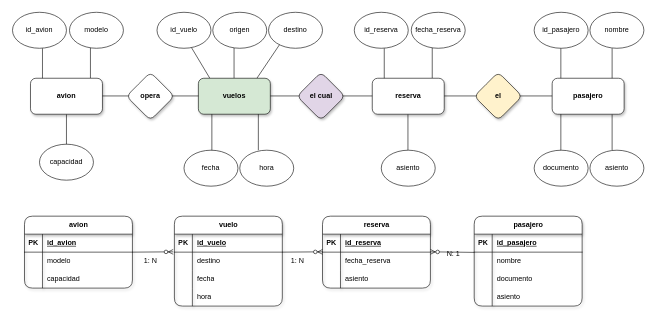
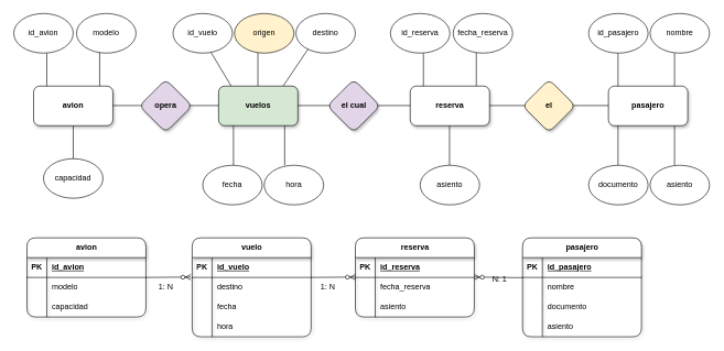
  <mxCell id="0" />
  <mxCell id="1" parent="0" />
  <mxCell id="2" value="" style="endArrow=none;html=1;rounded=0;" edge="1" parent="1"><mxGeometry width="50" height="50" relative="1" as="geometry"><mxPoint x="1020" y="250" as="sourcePoint" /><mxPoint x="1020" y="190" as="targetPoint" /></mxGeometry></mxCell>
  <mxCell id="3" value="" style="endArrow=none;html=1;rounded=0;" edge="1" parent="1"><mxGeometry width="50" height="50" relative="1" as="geometry"><mxPoint x="1020" y="140" as="sourcePoint" /><mxPoint x="1020" y="80" as="targetPoint" /></mxGeometry></mxCell>
  <mxCell id="4" value="" style="endArrow=none;html=1;rounded=0;" edge="1" parent="1"><mxGeometry width="50" height="50" relative="1" as="geometry"><mxPoint x="934.5" y="140" as="sourcePoint" /><mxPoint x="934.5" y="80" as="targetPoint" /></mxGeometry></mxCell>
  <mxCell id="5" value="" style="endArrow=none;html=1;rounded=0;" edge="1" parent="1"><mxGeometry width="50" height="50" relative="1" as="geometry"><mxPoint x="860" y="159.5" as="sourcePoint" /><mxPoint x="930" y="159.5" as="targetPoint" /></mxGeometry></mxCell>
  <mxCell id="6" value="" style="endArrow=none;html=1;rounded=0;" edge="1" parent="1"><mxGeometry width="50" height="50" relative="1" as="geometry"><mxPoint x="730" y="159.5" as="sourcePoint" /><mxPoint x="800" y="159.5" as="targetPoint" /></mxGeometry></mxCell>
  <mxCell id="7" value="" style="endArrow=none;html=1;rounded=0;" edge="1" parent="1"><mxGeometry width="50" height="50" relative="1" as="geometry"><mxPoint x="679.5" y="250" as="sourcePoint" /><mxPoint x="679.5" y="190" as="targetPoint" /></mxGeometry></mxCell>
  <mxCell id="8" value="" style="endArrow=none;html=1;rounded=0;" edge="1" parent="1"><mxGeometry width="50" height="50" relative="1" as="geometry"><mxPoint x="720" y="130" as="sourcePoint" /><mxPoint x="720" y="70" as="targetPoint" /></mxGeometry></mxCell>
  <mxCell id="9" value="" style="endArrow=none;html=1;rounded=0;" edge="1" parent="1"><mxGeometry width="50" height="50" relative="1" as="geometry"><mxPoint x="640" y="140" as="sourcePoint" /><mxPoint x="640" y="80" as="targetPoint" /></mxGeometry></mxCell>
  <mxCell id="10" value="" style="endArrow=none;html=1;rounded=0;" edge="1" parent="1"><mxGeometry width="50" height="50" relative="1" as="geometry"><mxPoint x="570" y="159.5" as="sourcePoint" /><mxPoint x="640" y="159.5" as="targetPoint" /></mxGeometry></mxCell>
  <mxCell id="11" value="" style="endArrow=none;html=1;rounded=0;" edge="1" parent="1"><mxGeometry width="50" height="50" relative="1" as="geometry"><mxPoint x="444" y="159.5" as="sourcePoint" /><mxPoint x="514" y="159.5" as="targetPoint" /></mxGeometry></mxCell>
  <mxCell id="12" value="" style="endArrow=none;html=1;rounded=0;entryX=0.638;entryY=0.98;entryDx=0;entryDy=0;entryPerimeter=0;" edge="1" parent="1" target="30"><mxGeometry width="50" height="50" relative="1" as="geometry"><mxPoint x="349.09" y="130" as="sourcePoint" /><mxPoint x="330.004" y="79.104" as="targetPoint" /></mxGeometry></mxCell>
  <mxCell id="13" value="" style="endArrow=none;html=1;rounded=0;" edge="1" parent="1"><mxGeometry width="50" height="50" relative="1" as="geometry"><mxPoint x="389.5" y="130" as="sourcePoint" /><mxPoint x="389.5" y="70" as="targetPoint" /></mxGeometry></mxCell>
  <mxCell id="14" value="" style="endArrow=none;html=1;rounded=0;exitX=0.843;exitY=-0.04;exitDx=0;exitDy=0;exitPerimeter=0;" edge="1" parent="1"><mxGeometry width="50" height="50" relative="1" as="geometry"><mxPoint x="427.58" y="130" as="sourcePoint" /><mxPoint x="466.42" y="72.4" as="targetPoint" /></mxGeometry></mxCell>
  <mxCell id="15" value="" style="endArrow=none;html=1;rounded=0;" edge="1" parent="1"><mxGeometry width="50" height="50" relative="1" as="geometry"><mxPoint x="280" y="159.5" as="sourcePoint" /><mxPoint x="350" y="159.5" as="targetPoint" /></mxGeometry></mxCell>
  <mxCell id="16" value="" style="endArrow=none;html=1;rounded=0;" edge="1" parent="1"><mxGeometry width="50" height="50" relative="1" as="geometry"><mxPoint x="155" y="159.5" as="sourcePoint" /><mxPoint x="225" y="159.5" as="targetPoint" /></mxGeometry></mxCell>
  <mxCell id="17" value="" style="endArrow=none;html=1;rounded=0;" edge="1" parent="1"><mxGeometry width="50" height="50" relative="1" as="geometry"><mxPoint x="110" y="250" as="sourcePoint" /><mxPoint x="110" y="190" as="targetPoint" /></mxGeometry></mxCell>
  <mxCell id="18" value="" style="endArrow=none;html=1;rounded=0;" edge="1" parent="1"><mxGeometry width="50" height="50" relative="1" as="geometry"><mxPoint x="70" y="140" as="sourcePoint" /><mxPoint x="70" y="80" as="targetPoint" /></mxGeometry></mxCell>
  <mxCell id="19" value="" style="endArrow=none;html=1;rounded=0;" edge="1" parent="1"><mxGeometry width="50" height="50" relative="1" as="geometry"><mxPoint x="150" y="130" as="sourcePoint" /><mxPoint x="150" y="70" as="targetPoint" /></mxGeometry></mxCell>
  <mxCell id="20" value="&lt;b&gt;avion&lt;/b&gt;" style="rounded=1;whiteSpace=wrap;html=1;shadow=1;" vertex="1" parent="1"><mxGeometry x="50" y="130" width="120" height="60" as="geometry" /></mxCell>
  <mxCell id="21" value="&lt;b&gt;vuelos&lt;/b&gt;" style="rounded=1;whiteSpace=wrap;html=1;shadow=1;fillColor=#d5e8d4;" vertex="1" parent="1"><mxGeometry x="330" y="130" width="120" height="60" as="geometry" /></mxCell>
  <mxCell id="22" value="&lt;b&gt;pasajero&lt;/b&gt;" style="rounded=1;whiteSpace=wrap;html=1;shadow=1;" vertex="1" parent="1"><mxGeometry x="920" y="130" width="120" height="60" as="geometry" /></mxCell>
  <mxCell id="23" value="&lt;b&gt;reserva&lt;/b&gt;" style="rounded=1;whiteSpace=wrap;html=1;shadow=1;" vertex="1" parent="1"><mxGeometry x="620" y="130" width="120" height="60" as="geometry" /></mxCell>
- <mxCell id="24" value="&lt;b&gt;opera&lt;/b&gt;" style="rhombus;whiteSpace=wrap;html=1;shadow=1;rounded=1;" vertex="1" parent="1"><mxGeometry x="210" y="120" width="80" height="80" as="geometry" /></mxCell>
+ <mxCell id="24" value="&lt;b&gt;opera&lt;/b&gt;" style="rhombus;whiteSpace=wrap;html=1;shadow=1;rounded=1;fillColor=#e1d5e7;" vertex="1" parent="1"><mxGeometry x="210" y="120" width="80" height="80" as="geometry" /></mxCell>
  <mxCell id="25" value="&lt;b&gt;el&lt;/b&gt;" style="rhombus;whiteSpace=wrap;html=1;shadow=1;rounded=1;fillColor=#fff2cc;" vertex="1" parent="1"><mxGeometry x="790" y="120" width="80" height="80" as="geometry" /></mxCell>
  <mxCell id="26" value="&lt;b&gt;el cual&lt;/b&gt;" style="rhombus;whiteSpace=wrap;html=1;shadow=1;rounded=1;fillColor=#e1d5e7;" vertex="1" parent="1"><mxGeometry x="494.5" y="120" width="80" height="80" as="geometry" /></mxCell>
  <mxCell id="27" value="id_avion" style="ellipse;whiteSpace=wrap;html=1;" vertex="1" parent="1"><mxGeometry x="20" y="20" width="90" height="60" as="geometry" /></mxCell>
  <mxCell id="28" value="modelo" style="ellipse;whiteSpace=wrap;html=1;" vertex="1" parent="1"><mxGeometry x="115" y="20" width="90" height="60" as="geometry" /></mxCell>
  <mxCell id="29" value="capacidad" style="ellipse;whiteSpace=wrap;html=1;" vertex="1" parent="1"><mxGeometry x="65" y="240" width="90" height="60" as="geometry" /></mxCell>
  <mxCell id="30" value="id_vuelo" style="ellipse;whiteSpace=wrap;html=1;" vertex="1" parent="1"><mxGeometry x="261" y="20" width="90" height="60" as="geometry" /></mxCell>
- <mxCell id="31" value="origen" style="ellipse;whiteSpace=wrap;html=1;" vertex="1" parent="1"><mxGeometry x="354" y="20" width="90" height="60" as="geometry" /></mxCell>
+ <mxCell id="31" value="origen" style="ellipse;whiteSpace=wrap;html=1;fillColor=#fff2cc;" vertex="1" parent="1"><mxGeometry x="354" y="20" width="90" height="60" as="geometry" /></mxCell>
  <mxCell id="32" value="destino" style="ellipse;whiteSpace=wrap;html=1;" vertex="1" parent="1"><mxGeometry x="447" y="20" width="90" height="60" as="geometry" /></mxCell>
  <mxCell id="33" value="fecha" style="ellipse;whiteSpace=wrap;html=1;" vertex="1" parent="1"><mxGeometry x="306" y="250" width="90" height="60" as="geometry" /></mxCell>
  <mxCell id="34" value="hora" style="ellipse;whiteSpace=wrap;html=1;" vertex="1" parent="1"><mxGeometry x="399" y="250" width="90" height="60" as="geometry" /></mxCell>
  <mxCell id="35" value="" style="endArrow=none;html=1;rounded=0;" edge="1" parent="1"><mxGeometry width="50" height="50" relative="1" as="geometry"><mxPoint x="352.5" y="250" as="sourcePoint" /><mxPoint x="352.5" y="190" as="targetPoint" /></mxGeometry></mxCell>
  <mxCell id="36" value="" style="endArrow=none;html=1;rounded=0;" edge="1" parent="1"><mxGeometry width="50" height="50" relative="1" as="geometry"><mxPoint x="430" y="250" as="sourcePoint" /><mxPoint x="430" y="190" as="targetPoint" /></mxGeometry></mxCell>
  <mxCell id="37" value="id_reserva" style="ellipse;whiteSpace=wrap;html=1;" vertex="1" parent="1"><mxGeometry x="590" y="20" width="90" height="60" as="geometry" /></mxCell>
  <mxCell id="38" value="fecha_reserva" style="ellipse;whiteSpace=wrap;html=1;" vertex="1" parent="1"><mxGeometry x="685" y="20" width="90" height="60" as="geometry" /></mxCell>
  <mxCell id="39" value="asiento" style="ellipse;whiteSpace=wrap;html=1;" vertex="1" parent="1"><mxGeometry x="635" y="250" width="90" height="60" as="geometry" /></mxCell>
  <mxCell id="40" value="id_pasajero" style="ellipse;whiteSpace=wrap;html=1;" vertex="1" parent="1"><mxGeometry x="890" y="20" width="90" height="60" as="geometry" /></mxCell>
  <mxCell id="41" value="nombre" style="ellipse;whiteSpace=wrap;html=1;" vertex="1" parent="1"><mxGeometry x="983" y="20" width="90" height="60" as="geometry" /></mxCell>
  <mxCell id="42" value="documento" style="ellipse;whiteSpace=wrap;html=1;" vertex="1" parent="1"><mxGeometry x="890" y="250" width="90" height="60" as="geometry" /></mxCell>
  <mxCell id="43" value="asiento" style="ellipse;whiteSpace=wrap;html=1;" vertex="1" parent="1"><mxGeometry x="983" y="250" width="90" height="60" as="geometry" /></mxCell>
  <mxCell id="44" value="" style="endArrow=none;html=1;rounded=0;" edge="1" parent="1"><mxGeometry width="50" height="50" relative="1" as="geometry"><mxPoint x="934.5" y="250" as="sourcePoint" /><mxPoint x="934.5" y="190" as="targetPoint" /></mxGeometry></mxCell>
  <mxCell id="45" value="avion" style="shape=table;startSize=30;container=1;collapsible=1;childLayout=tableLayout;fixedRows=1;rowLines=0;fontStyle=1;align=center;resizeLast=1;html=1;rounded=1;shadow=1;" vertex="1" parent="1"><mxGeometry x="40" y="360" width="180" height="120" as="geometry" /></mxCell>
  <mxCell id="46" value="" style="shape=tableRow;horizontal=0;startSize=0;swimlaneHead=0;swimlaneBody=0;fillColor=none;collapsible=0;dropTarget=0;points=[[0,0.5],[1,0.5]];portConstraint=eastwest;top=0;left=0;right=0;bottom=1;" vertex="1" parent="45"><mxGeometry y="30" width="180" height="30" as="geometry" /></mxCell>
  <mxCell id="47" value="PK" style="shape=partialRectangle;connectable=0;fillColor=none;top=0;left=0;bottom=0;right=0;fontStyle=1;overflow=hidden;whiteSpace=wrap;html=1;" vertex="1" parent="46"><mxGeometry width="30" height="30" as="geometry"><mxRectangle width="30" height="30" as="alternateBounds" /></mxGeometry></mxCell>
  <mxCell id="48" value="id_avion" style="shape=partialRectangle;connectable=0;fillColor=none;top=0;left=0;bottom=0;right=0;align=left;spacingLeft=6;fontStyle=5;overflow=hidden;whiteSpace=wrap;html=1;" vertex="1" parent="46"><mxGeometry x="30" width="150" height="30" as="geometry"><mxRectangle width="150" height="30" as="alternateBounds" /></mxGeometry></mxCell>
  <mxCell id="49" value="" style="shape=tableRow;horizontal=0;startSize=0;swimlaneHead=0;swimlaneBody=0;fillColor=none;collapsible=0;dropTarget=0;points=[[0,0.5],[1,0.5]];portConstraint=eastwest;top=0;left=0;right=0;bottom=0;" vertex="1" parent="45"><mxGeometry y="60" width="180" height="30" as="geometry" /></mxCell>
  <mxCell id="50" value="" style="shape=partialRectangle;connectable=0;fillColor=none;top=0;left=0;bottom=0;right=0;editable=1;overflow=hidden;whiteSpace=wrap;html=1;" vertex="1" parent="49"><mxGeometry width="30" height="30" as="geometry"><mxRectangle width="30" height="30" as="alternateBounds" /></mxGeometry></mxCell>
  <mxCell id="51" value="modelo" style="shape=partialRectangle;connectable=0;fillColor=none;top=0;left=0;bottom=0;right=0;align=left;spacingLeft=6;overflow=hidden;whiteSpace=wrap;html=1;" vertex="1" parent="49"><mxGeometry x="30" width="150" height="30" as="geometry"><mxRectangle width="150" height="30" as="alternateBounds" /></mxGeometry></mxCell>
  <mxCell id="52" value="" style="shape=tableRow;horizontal=0;startSize=0;swimlaneHead=0;swimlaneBody=0;fillColor=none;collapsible=0;dropTarget=0;points=[[0,0.5],[1,0.5]];portConstraint=eastwest;top=0;left=0;right=0;bottom=0;" vertex="1" parent="45"><mxGeometry y="90" width="180" height="30" as="geometry" /></mxCell>
  <mxCell id="53" value="" style="shape=partialRectangle;connectable=0;fillColor=none;top=0;left=0;bottom=0;right=0;editable=1;overflow=hidden;whiteSpace=wrap;html=1;" vertex="1" parent="52"><mxGeometry width="30" height="30" as="geometry"><mxRectangle width="30" height="30" as="alternateBounds" /></mxGeometry></mxCell>
  <mxCell id="54" value="capacidad" style="shape=partialRectangle;connectable=0;fillColor=none;top=0;left=0;bottom=0;right=0;align=left;spacingLeft=6;overflow=hidden;whiteSpace=wrap;html=1;" vertex="1" parent="52"><mxGeometry x="30" width="150" height="30" as="geometry"><mxRectangle width="150" height="30" as="alternateBounds" /></mxGeometry></mxCell>
  <mxCell id="55" value="vuelo" style="shape=table;startSize=30;container=1;collapsible=1;childLayout=tableLayout;fixedRows=1;rowLines=0;fontStyle=1;align=center;resizeLast=1;html=1;rounded=1;shadow=1;" vertex="1" parent="1"><mxGeometry x="290" y="360" width="180" height="150" as="geometry" /></mxCell>
  <mxCell id="56" value="" style="shape=tableRow;horizontal=0;startSize=0;swimlaneHead=0;swimlaneBody=0;fillColor=none;collapsible=0;dropTarget=0;points=[[0,0.5],[1,0.5]];portConstraint=eastwest;top=0;left=0;right=0;bottom=1;" vertex="1" parent="55"><mxGeometry y="30" width="180" height="30" as="geometry" /></mxCell>
  <mxCell id="57" value="PK" style="shape=partialRectangle;connectable=0;fillColor=none;top=0;left=0;bottom=0;right=0;fontStyle=1;overflow=hidden;whiteSpace=wrap;html=1;" vertex="1" parent="56"><mxGeometry width="30" height="30" as="geometry"><mxRectangle width="30" height="30" as="alternateBounds" /></mxGeometry></mxCell>
  <mxCell id="58" value="id_vuelo" style="shape=partialRectangle;connectable=0;fillColor=none;top=0;left=0;bottom=0;right=0;align=left;spacingLeft=6;fontStyle=5;overflow=hidden;whiteSpace=wrap;html=1;" vertex="1" parent="56"><mxGeometry x="30" width="150" height="30" as="geometry"><mxRectangle width="150" height="30" as="alternateBounds" /></mxGeometry></mxCell>
  <mxCell id="59" value="" style="shape=tableRow;horizontal=0;startSize=0;swimlaneHead=0;swimlaneBody=0;fillColor=none;collapsible=0;dropTarget=0;points=[[0,0.5],[1,0.5]];portConstraint=eastwest;top=0;left=0;right=0;bottom=0;" vertex="1" parent="55"><mxGeometry y="60" width="180" height="30" as="geometry" /></mxCell>
  <mxCell id="60" value="" style="shape=partialRectangle;connectable=0;fillColor=none;top=0;left=0;bottom=0;right=0;editable=1;overflow=hidden;whiteSpace=wrap;html=1;" vertex="1" parent="59"><mxGeometry width="30" height="30" as="geometry"><mxRectangle width="30" height="30" as="alternateBounds" /></mxGeometry></mxCell>
  <mxCell id="61" value="destino" style="shape=partialRectangle;connectable=0;fillColor=none;top=0;left=0;bottom=0;right=0;align=left;spacingLeft=6;overflow=hidden;whiteSpace=wrap;html=1;" vertex="1" parent="59"><mxGeometry x="30" width="150" height="30" as="geometry"><mxRectangle width="150" height="30" as="alternateBounds" /></mxGeometry></mxCell>
  <mxCell id="62" value="" style="shape=tableRow;horizontal=0;startSize=0;swimlaneHead=0;swimlaneBody=0;fillColor=none;collapsible=0;dropTarget=0;points=[[0,0.5],[1,0.5]];portConstraint=eastwest;top=0;left=0;right=0;bottom=0;" vertex="1" parent="55"><mxGeometry y="90" width="180" height="30" as="geometry" /></mxCell>
  <mxCell id="63" value="" style="shape=partialRectangle;connectable=0;fillColor=none;top=0;left=0;bottom=0;right=0;editable=1;overflow=hidden;whiteSpace=wrap;html=1;" vertex="1" parent="62"><mxGeometry width="30" height="30" as="geometry"><mxRectangle width="30" height="30" as="alternateBounds" /></mxGeometry></mxCell>
  <mxCell id="64" value="fecha" style="shape=partialRectangle;connectable=0;fillColor=none;top=0;left=0;bottom=0;right=0;align=left;spacingLeft=6;overflow=hidden;whiteSpace=wrap;html=1;" vertex="1" parent="62"><mxGeometry x="30" width="150" height="30" as="geometry"><mxRectangle width="150" height="30" as="alternateBounds" /></mxGeometry></mxCell>
  <mxCell id="65" value="" style="shape=tableRow;horizontal=0;startSize=0;swimlaneHead=0;swimlaneBody=0;fillColor=none;collapsible=0;dropTarget=0;points=[[0,0.5],[1,0.5]];portConstraint=eastwest;top=0;left=0;right=0;bottom=0;" vertex="1" parent="55"><mxGeometry y="120" width="180" height="30" as="geometry" /></mxCell>
  <mxCell id="66" value="" style="shape=partialRectangle;connectable=0;fillColor=none;top=0;left=0;bottom=0;right=0;editable=1;overflow=hidden;whiteSpace=wrap;html=1;" vertex="1" parent="65"><mxGeometry width="30" height="30" as="geometry"><mxRectangle width="30" height="30" as="alternateBounds" /></mxGeometry></mxCell>
  <mxCell id="67" value="hora" style="shape=partialRectangle;connectable=0;fillColor=none;top=0;left=0;bottom=0;right=0;align=left;spacingLeft=6;overflow=hidden;whiteSpace=wrap;html=1;" vertex="1" parent="65"><mxGeometry x="30" width="150" height="30" as="geometry"><mxRectangle width="150" height="30" as="alternateBounds" /></mxGeometry></mxCell>
  <mxCell id="68" value="reserva" style="shape=table;startSize=30;container=1;collapsible=1;childLayout=tableLayout;fixedRows=1;rowLines=0;fontStyle=1;align=center;resizeLast=1;html=1;rounded=1;shadow=1;" vertex="1" parent="1"><mxGeometry x="537" y="360" width="180" height="120" as="geometry" /></mxCell>
  <mxCell id="69" value="" style="shape=tableRow;horizontal=0;startSize=0;swimlaneHead=0;swimlaneBody=0;fillColor=none;collapsible=0;dropTarget=0;points=[[0,0.5],[1,0.5]];portConstraint=eastwest;top=0;left=0;right=0;bottom=1;" vertex="1" parent="68"><mxGeometry y="30" width="180" height="30" as="geometry" /></mxCell>
  <mxCell id="70" value="PK" style="shape=partialRectangle;connectable=0;fillColor=none;top=0;left=0;bottom=0;right=0;fontStyle=1;overflow=hidden;whiteSpace=wrap;html=1;" vertex="1" parent="69"><mxGeometry width="30" height="30" as="geometry"><mxRectangle width="30" height="30" as="alternateBounds" /></mxGeometry></mxCell>
  <mxCell id="71" value="id_reserva" style="shape=partialRectangle;connectable=0;fillColor=none;top=0;left=0;bottom=0;right=0;align=left;spacingLeft=6;fontStyle=5;overflow=hidden;whiteSpace=wrap;html=1;" vertex="1" parent="69"><mxGeometry x="30" width="150" height="30" as="geometry"><mxRectangle width="150" height="30" as="alternateBounds" /></mxGeometry></mxCell>
  <mxCell id="72" value="" style="shape=tableRow;horizontal=0;startSize=0;swimlaneHead=0;swimlaneBody=0;fillColor=none;collapsible=0;dropTarget=0;points=[[0,0.5],[1,0.5]];portConstraint=eastwest;top=0;left=0;right=0;bottom=0;" vertex="1" parent="68"><mxGeometry y="60" width="180" height="30" as="geometry" /></mxCell>
  <mxCell id="73" value="" style="shape=partialRectangle;connectable=0;fillColor=none;top=0;left=0;bottom=0;right=0;editable=1;overflow=hidden;whiteSpace=wrap;html=1;" vertex="1" parent="72"><mxGeometry width="30" height="30" as="geometry"><mxRectangle width="30" height="30" as="alternateBounds" /></mxGeometry></mxCell>
  <mxCell id="74" value="fecha_reserva" style="shape=partialRectangle;connectable=0;fillColor=none;top=0;left=0;bottom=0;right=0;align=left;spacingLeft=6;overflow=hidden;whiteSpace=wrap;html=1;" vertex="1" parent="72"><mxGeometry x="30" width="150" height="30" as="geometry"><mxRectangle width="150" height="30" as="alternateBounds" /></mxGeometry></mxCell>
  <mxCell id="75" value="" style="shape=tableRow;horizontal=0;startSize=0;swimlaneHead=0;swimlaneBody=0;fillColor=none;collapsible=0;dropTarget=0;points=[[0,0.5],[1,0.5]];portConstraint=eastwest;top=0;left=0;right=0;bottom=0;" vertex="1" parent="68"><mxGeometry y="90" width="180" height="30" as="geometry" /></mxCell>
  <mxCell id="76" value="" style="shape=partialRectangle;connectable=0;fillColor=none;top=0;left=0;bottom=0;right=0;editable=1;overflow=hidden;whiteSpace=wrap;html=1;" vertex="1" parent="75"><mxGeometry width="30" height="30" as="geometry"><mxRectangle width="30" height="30" as="alternateBounds" /></mxGeometry></mxCell>
  <mxCell id="77" value="asiento" style="shape=partialRectangle;connectable=0;fillColor=none;top=0;left=0;bottom=0;right=0;align=left;spacingLeft=6;overflow=hidden;whiteSpace=wrap;html=1;" vertex="1" parent="75"><mxGeometry x="30" width="150" height="30" as="geometry"><mxRectangle width="150" height="30" as="alternateBounds" /></mxGeometry></mxCell>
  <mxCell id="78" value="pasajero" style="shape=table;startSize=30;container=1;collapsible=1;childLayout=tableLayout;fixedRows=1;rowLines=0;fontStyle=1;align=center;resizeLast=1;html=1;rounded=1;shadow=1;" vertex="1" parent="1"><mxGeometry x="790" y="360" width="180" height="150" as="geometry" /></mxCell>
  <mxCell id="79" value="" style="shape=tableRow;horizontal=0;startSize=0;swimlaneHead=0;swimlaneBody=0;fillColor=none;collapsible=0;dropTarget=0;points=[[0,0.5],[1,0.5]];portConstraint=eastwest;top=0;left=0;right=0;bottom=1;" vertex="1" parent="78"><mxGeometry y="30" width="180" height="30" as="geometry" /></mxCell>
  <mxCell id="80" value="PK" style="shape=partialRectangle;connectable=0;fillColor=none;top=0;left=0;bottom=0;right=0;fontStyle=1;overflow=hidden;whiteSpace=wrap;html=1;" vertex="1" parent="79"><mxGeometry width="30" height="30" as="geometry"><mxRectangle width="30" height="30" as="alternateBounds" /></mxGeometry></mxCell>
  <mxCell id="81" value="id_pasajero" style="shape=partialRectangle;connectable=0;fillColor=none;top=0;left=0;bottom=0;right=0;align=left;spacingLeft=6;fontStyle=5;overflow=hidden;whiteSpace=wrap;html=1;" vertex="1" parent="79"><mxGeometry x="30" width="150" height="30" as="geometry"><mxRectangle width="150" height="30" as="alternateBounds" /></mxGeometry></mxCell>
  <mxCell id="82" value="" style="shape=tableRow;horizontal=0;startSize=0;swimlaneHead=0;swimlaneBody=0;fillColor=none;collapsible=0;dropTarget=0;points=[[0,0.5],[1,0.5]];portConstraint=eastwest;top=0;left=0;right=0;bottom=0;" vertex="1" parent="78"><mxGeometry y="60" width="180" height="30" as="geometry" /></mxCell>
  <mxCell id="83" value="" style="shape=partialRectangle;connectable=0;fillColor=none;top=0;left=0;bottom=0;right=0;editable=1;overflow=hidden;whiteSpace=wrap;html=1;" vertex="1" parent="82"><mxGeometry width="30" height="30" as="geometry"><mxRectangle width="30" height="30" as="alternateBounds" /></mxGeometry></mxCell>
  <mxCell id="84" value="nombre" style="shape=partialRectangle;connectable=0;fillColor=none;top=0;left=0;bottom=0;right=0;align=left;spacingLeft=6;overflow=hidden;whiteSpace=wrap;html=1;" vertex="1" parent="82"><mxGeometry x="30" width="150" height="30" as="geometry"><mxRectangle width="150" height="30" as="alternateBounds" /></mxGeometry></mxCell>
  <mxCell id="85" value="" style="shape=tableRow;horizontal=0;startSize=0;swimlaneHead=0;swimlaneBody=0;fillColor=none;collapsible=0;dropTarget=0;points=[[0,0.5],[1,0.5]];portConstraint=eastwest;top=0;left=0;right=0;bottom=0;" vertex="1" parent="78"><mxGeometry y="90" width="180" height="30" as="geometry" /></mxCell>
  <mxCell id="86" value="" style="shape=partialRectangle;connectable=0;fillColor=none;top=0;left=0;bottom=0;right=0;editable=1;overflow=hidden;whiteSpace=wrap;html=1;" vertex="1" parent="85"><mxGeometry width="30" height="30" as="geometry"><mxRectangle width="30" height="30" as="alternateBounds" /></mxGeometry></mxCell>
  <mxCell id="87" value="documento" style="shape=partialRectangle;connectable=0;fillColor=none;top=0;left=0;bottom=0;right=0;align=left;spacingLeft=6;overflow=hidden;whiteSpace=wrap;html=1;" vertex="1" parent="85"><mxGeometry x="30" width="150" height="30" as="geometry"><mxRectangle width="150" height="30" as="alternateBounds" /></mxGeometry></mxCell>
  <mxCell id="88" value="" style="shape=tableRow;horizontal=0;startSize=0;swimlaneHead=0;swimlaneBody=0;fillColor=none;collapsible=0;dropTarget=0;points=[[0,0.5],[1,0.5]];portConstraint=eastwest;top=0;left=0;right=0;bottom=0;" vertex="1" parent="78"><mxGeometry y="120" width="180" height="30" as="geometry" /></mxCell>
  <mxCell id="89" value="" style="shape=partialRectangle;connectable=0;fillColor=none;top=0;left=0;bottom=0;right=0;editable=1;overflow=hidden;whiteSpace=wrap;html=1;" vertex="1" parent="88"><mxGeometry width="30" height="30" as="geometry"><mxRectangle width="30" height="30" as="alternateBounds" /></mxGeometry></mxCell>
  <mxCell id="90" value="asiento" style="shape=partialRectangle;connectable=0;fillColor=none;top=0;left=0;bottom=0;right=0;align=left;spacingLeft=6;overflow=hidden;whiteSpace=wrap;html=1;" vertex="1" parent="88"><mxGeometry x="30" width="150" height="30" as="geometry"><mxRectangle width="150" height="30" as="alternateBounds" /></mxGeometry></mxCell>
  <mxCell id="91" value="" style="fontSize=12;html=1;endArrow=ERzeroToMany;endFill=1;rounded=0;" edge="1" parent="1"><mxGeometry width="100" height="100" relative="1" as="geometry"><mxPoint x="220" y="420" as="sourcePoint" /><mxPoint x="288" y="419.5" as="targetPoint" /></mxGeometry></mxCell>
  <mxCell id="92" value="" style="fontSize=12;html=1;endArrow=ERzeroToMany;endFill=1;rounded=0;" edge="1" parent="1"><mxGeometry width="100" height="100" relative="1" as="geometry"><mxPoint x="470" y="420" as="sourcePoint" /><mxPoint x="537" y="419.5" as="targetPoint" /></mxGeometry></mxCell>
  <mxCell id="93" value="" style="fontSize=12;html=1;endArrow=ERzeroToMany;endFill=1;rounded=0;exitX=0.002;exitY=1.013;exitDx=0;exitDy=0;exitPerimeter=0;" edge="1" parent="1" source="79"><mxGeometry width="100" height="100" relative="1" as="geometry"><mxPoint x="785" y="420" as="sourcePoint" /><mxPoint x="717" y="419.5" as="targetPoint" /></mxGeometry></mxCell>
  <mxCell id="94" value="1: N" style="text;html=1;align=center;verticalAlign=middle;resizable=0;points=[];autosize=1;strokeColor=none;fillColor=none;" vertex="1" parent="1"><mxGeometry x="225" y="420" width="50" height="30" as="geometry" /></mxCell>
  <mxCell id="95" value="1: N" style="text;html=1;align=center;verticalAlign=middle;resizable=0;points=[];autosize=1;strokeColor=none;fillColor=none;" vertex="1" parent="1"><mxGeometry x="470" y="420" width="50" height="30" as="geometry" /></mxCell>
  <mxCell id="96" value="N: 1" style="text;html=1;align=center;verticalAlign=middle;resizable=0;points=[];autosize=1;strokeColor=none;fillColor=none;" vertex="1" parent="1"><mxGeometry x="730" y="408" width="50" height="30" as="geometry" /></mxCell>
